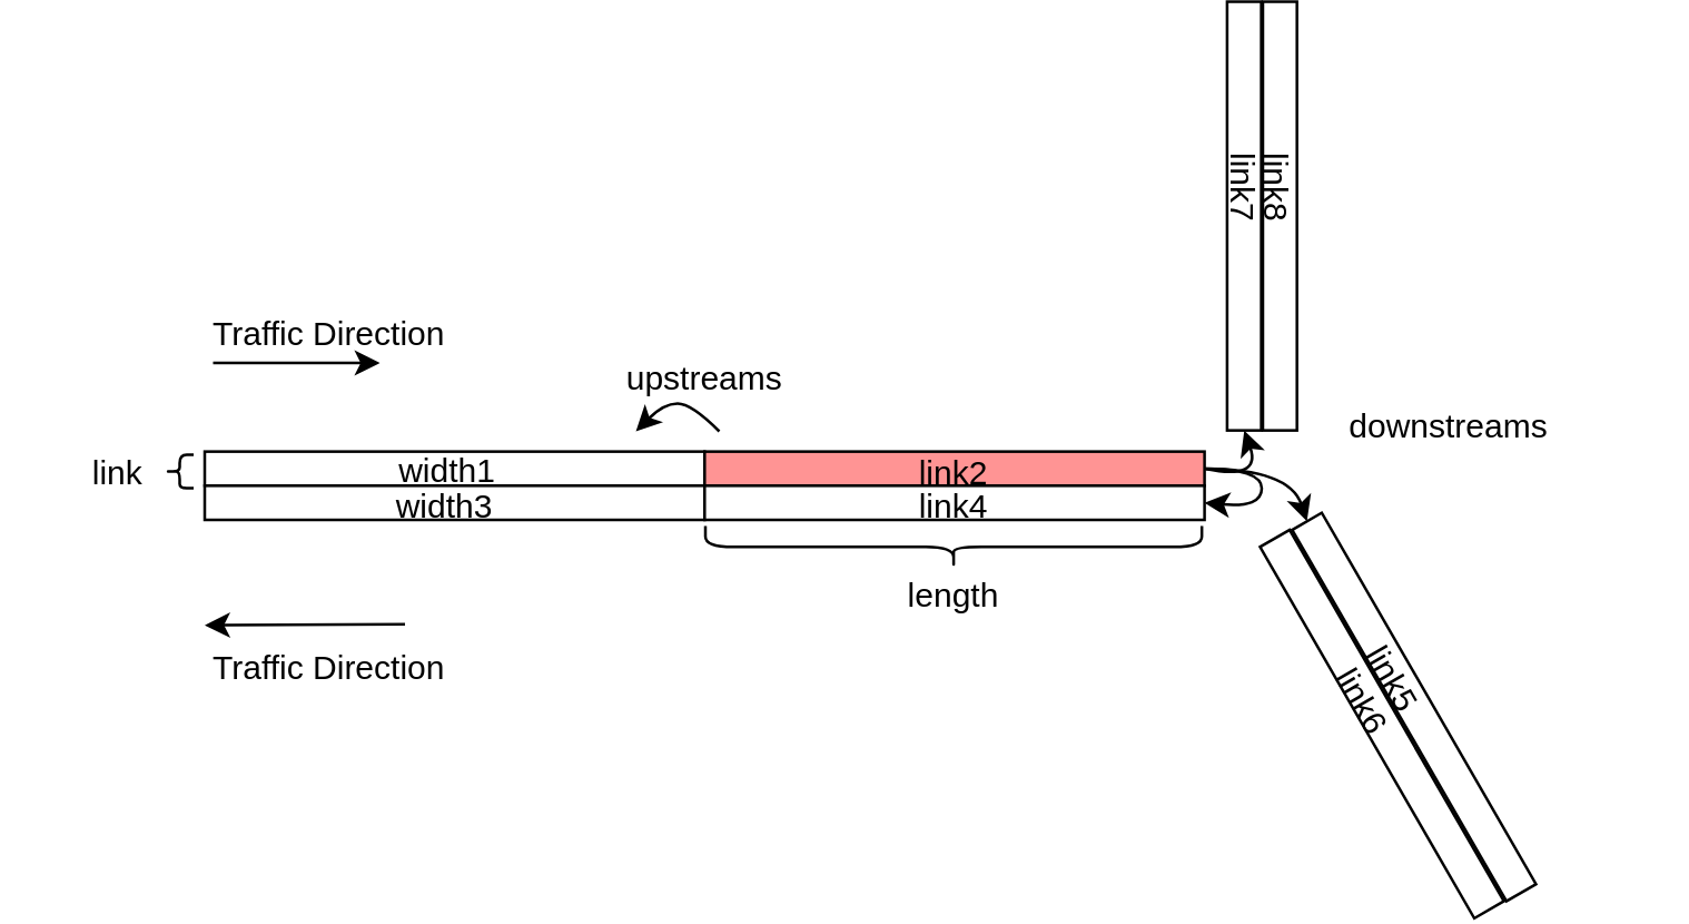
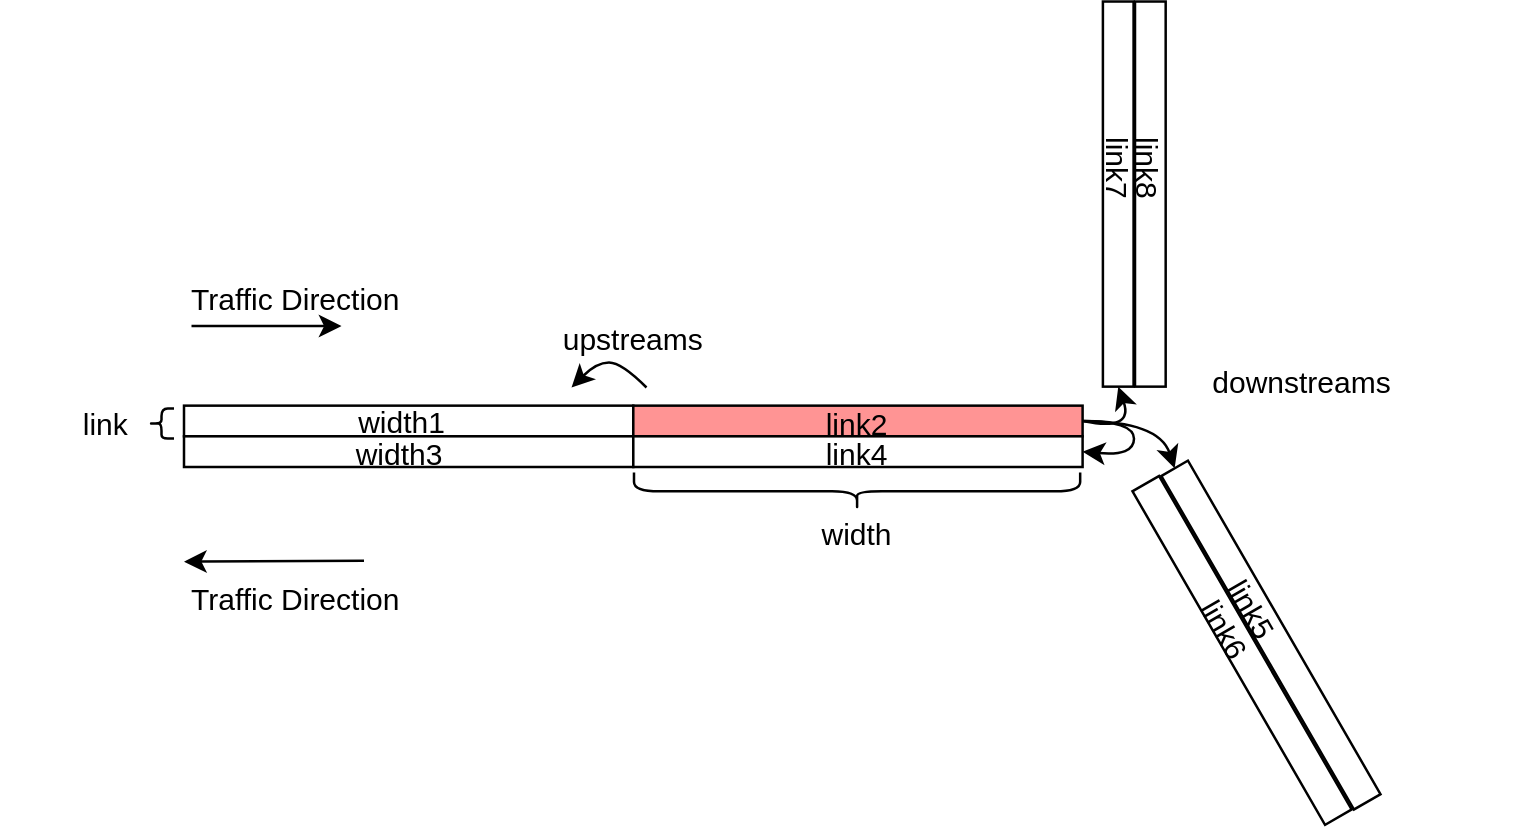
  <mxCell id="0" />
  <mxCell id="1" parent="0" />
  <mxCell id="2" value="" style="rounded=0;whiteSpace=wrap;html=1;" vertex="1" parent="1"><mxGeometry x="73" y="130.762" width="179.723" height="12.272" as="geometry" /></mxCell>
  <mxCell id="3" value="" style="rounded=0;whiteSpace=wrap;html=1;fillColor=#FF9494;" vertex="1" parent="1"><mxGeometry x="252.723" y="130.762" width="179.723" height="12.272" as="geometry" /></mxCell>
  <mxCell id="4" value="" style="rounded=0;whiteSpace=wrap;html=1;rotation=60;" vertex="1" parent="1"><mxGeometry x="419.192" y="222.53" width="154.048" height="12.272" as="geometry" /></mxCell>
  <mxCell id="5" value="" style="rounded=0;whiteSpace=wrap;html=1;rotation=90;" vertex="1" parent="1"><mxGeometry x="369.68" y="39.995" width="154.048" height="12.272" as="geometry" /></mxCell>
  <mxCell id="6" value="" style="rounded=0;whiteSpace=wrap;html=1;" vertex="1" parent="1"><mxGeometry x="73" y="143.034" width="179.723" height="12.272" as="geometry" /></mxCell>
  <mxCell id="7" value="" style="rounded=0;whiteSpace=wrap;html=1;" vertex="1" parent="1"><mxGeometry x="252.723" y="143.034" width="179.723" height="12.272" as="geometry" /></mxCell>
  <mxCell id="8" value="" style="rounded=0;whiteSpace=wrap;html=1;rotation=90;" vertex="1" parent="1"><mxGeometry x="382.517" y="39.995" width="154.048" height="12.272" as="geometry" /></mxCell>
  <mxCell id="9" value="" style="rounded=0;whiteSpace=wrap;html=1;rotation=60;" vertex="1" parent="1"><mxGeometry x="430.745" y="216.394" width="154.048" height="12.272" as="geometry" /></mxCell>
  <mxCell id="10" value="Traffic Direction" style="text;html=1;align=center;verticalAlign=middle;whiteSpace=wrap;rounded=0;" vertex="1" parent="1"><mxGeometry x="73" y="73.5" width="90" height="30" as="geometry" /></mxCell>
  <mxCell id="11" value="" style="endArrow=classic;html=1;rounded=0;" edge="1" parent="1"><mxGeometry width="50" height="50" relative="1" as="geometry"><mxPoint x="76" y="98.93" as="sourcePoint" /><mxPoint x="136" y="98.93" as="targetPoint" /></mxGeometry></mxCell>
  <mxCell id="12" value="link2" style="text;html=1;align=center;verticalAlign=middle;whiteSpace=wrap;rounded=0;" vertex="1" parent="1"><mxGeometry x="314.68" y="128.9" width="55" height="20" as="geometry" /></mxCell>
  <mxCell id="13" value="link4" style="text;html=1;align=center;verticalAlign=middle;whiteSpace=wrap;rounded=0;" vertex="1" parent="1"><mxGeometry x="314.68" y="141.17" width="55" height="20" as="geometry" /></mxCell>
  <mxCell id="14" value="width3" style="text;html=1;align=center;verticalAlign=middle;whiteSpace=wrap;rounded=0;" vertex="1" parent="1"><mxGeometry x="132" y="141.17" width="55" height="20" as="geometry" /></mxCell>
  <mxCell id="15" value="link5" style="text;html=1;align=center;verticalAlign=middle;whiteSpace=wrap;rounded=0;rotation=60;" vertex="1" parent="1"><mxGeometry x="472.84" y="202.53" width="55" height="20" as="geometry" /></mxCell>
  <mxCell id="16" value="link6" style="text;html=1;align=center;verticalAlign=middle;whiteSpace=wrap;rounded=0;rotation=60;" vertex="1" parent="1"><mxGeometry x="461.84" y="210.67" width="55" height="20" as="geometry" /></mxCell>
  <mxCell id="17" value="" style="group;rotation=90;" vertex="1" connectable="0" parent="1"><mxGeometry x="424.84" y="20" width="55" height="32.27" as="geometry" /></mxCell>
  <mxCell id="18" value="link8" style="text;html=1;align=center;verticalAlign=middle;whiteSpace=wrap;rounded=0;rotation=90;" vertex="1" parent="17"><mxGeometry x="6" y="6" width="55" height="20" as="geometry" /></mxCell>
  <mxCell id="19" value="link7" style="text;html=1;align=center;verticalAlign=middle;whiteSpace=wrap;rounded=0;rotation=90;" vertex="1" parent="17"><mxGeometry x="-6" y="6" width="55" height="20" as="geometry" /></mxCell>
  <mxCell id="20" value="Traffic Direction" style="text;html=1;align=center;verticalAlign=middle;whiteSpace=wrap;rounded=0;" vertex="1" parent="1"><mxGeometry x="73" y="192.76" width="90" height="31.83" as="geometry" /></mxCell>
  <mxCell id="21" value="" style="endArrow=classic;html=1;rounded=0;" edge="1" parent="1"><mxGeometry width="50" height="50" relative="1" as="geometry"><mxPoint x="145" y="192.76" as="sourcePoint" /><mxPoint x="73" y="193.16" as="targetPoint" /></mxGeometry></mxCell>
  <mxCell id="22" value="" style="curved=1;endArrow=classic;html=1;rounded=0;" edge="1" parent="1"><mxGeometry width="50" height="50" relative="1" as="geometry"><mxPoint x="258" y="123.5" as="sourcePoint" /><mxPoint x="228" y="123.5" as="targetPoint" /><Array as="points"><mxPoint x="248" y="113.5" /><mxPoint x="238" y="113.5" /></Array></mxGeometry></mxCell>
  <mxCell id="23" value="width1" style="text;html=1;align=center;verticalAlign=middle;whiteSpace=wrap;rounded=0;" vertex="1" parent="1"><mxGeometry x="133" y="127.9" width="55" height="20" as="geometry" /></mxCell>
  <mxCell id="24" value="upstreams" style="text;html=1;align=center;verticalAlign=middle;whiteSpace=wrap;rounded=0;" vertex="1" parent="1"><mxGeometry x="223" y="90" width="60" height="30" as="geometry" /></mxCell>
  <mxCell id="25" value="" style="curved=1;endArrow=classic;html=1;rounded=0;entryX=1;entryY=0.5;entryDx=0;entryDy=0;" edge="1" parent="1" target="5"><mxGeometry width="50" height="50" relative="1" as="geometry"><mxPoint x="433" y="137" as="sourcePoint" /><mxPoint x="563" y="91" as="targetPoint" /><Array as="points"><mxPoint x="453" y="141" /></Array></mxGeometry></mxCell>
  <mxCell id="26" value="" style="curved=1;endArrow=classic;html=1;rounded=0;exitX=1;exitY=0.5;exitDx=0;exitDy=0;entryX=0;entryY=0.5;entryDx=0;entryDy=0;" edge="1" parent="1" source="3" target="9"><mxGeometry width="50" height="50" relative="1" as="geometry"><mxPoint x="483" y="131" as="sourcePoint" /><mxPoint x="533" y="81" as="targetPoint" /><Array as="points"><mxPoint x="463" y="137" /></Array></mxGeometry></mxCell>
  <mxCell id="27" value="" style="curved=1;endArrow=classic;html=1;rounded=0;exitX=1;exitY=0.5;exitDx=0;exitDy=0;entryX=1;entryY=0.5;entryDx=0;entryDy=0;" edge="1" parent="1" source="3" target="7"><mxGeometry width="50" height="50" relative="1" as="geometry"><mxPoint x="413" y="271" as="sourcePoint" /><mxPoint x="463" y="221" as="targetPoint" /><Array as="points"><mxPoint x="453" y="137" /><mxPoint x="453" y="151" /></Array></mxGeometry></mxCell>
  <mxCell id="28" value="downstreams" style="text;html=1;align=center;verticalAlign=middle;whiteSpace=wrap;rounded=0;" vertex="1" parent="1"><mxGeometry x="481.95" y="110.8" width="76.78" height="22.1" as="geometry" /></mxCell>
  <mxCell id="29" value="" style="shape=curlyBracket;whiteSpace=wrap;html=1;rounded=1;labelPosition=left;verticalLabelPosition=middle;align=right;verticalAlign=middle;rotation=-90;" vertex="1" parent="1"><mxGeometry x="334.74" y="75.79" width="15" height="178.47" as="geometry" /></mxCell>
- <mxCell id="30" value="length" style="text;html=1;align=center;verticalAlign=middle;whiteSpace=wrap;rounded=0;" vertex="1" parent="1"><mxGeometry x="310.08" y="176" width="65" height="14" as="geometry" /></mxCell>
+ <mxCell id="30" value="width" style="text;html=1;align=center;verticalAlign=middle;whiteSpace=wrap;rounded=0;" vertex="1" parent="1"><mxGeometry x="310.08" y="176" width="65" height="14" as="geometry" /></mxCell>
  <mxCell id="31" value="" style="shape=curlyBracket;whiteSpace=wrap;html=1;rounded=1;labelPosition=left;verticalLabelPosition=middle;align=right;verticalAlign=middle;" vertex="1" parent="1"><mxGeometry x="59" y="131.9" width="10" height="12" as="geometry" /></mxCell>
  <mxCell id="32" value="link" style="text;html=1;align=center;verticalAlign=middle;whiteSpace=wrap;rounded=0;" vertex="1" parent="1"><mxGeometry x="20" y="126" width="44" height="25" as="geometry" /></mxCell>
